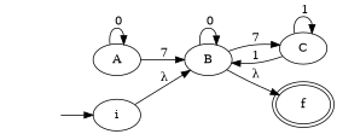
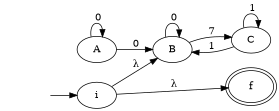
  digraph {
    rankdir=LR
    _nil0 [style=invis]
    i
    B
    A
    C
    f [peripheries=2]
    _nil0 -> i
    i -> B [label=" λ"]
    B -> B [label=" 0"]
    B -> C [label=" 7"]
-   B -> f [label=" λ"]
-   A -> B [label=" 7"]
+   i -> f [label=" λ"]
+   A -> B [label=" 0"]
    A -> A [label=" 0"]
    C -> B [label=" 1"]
    C -> C [label=" 1"]
  }
